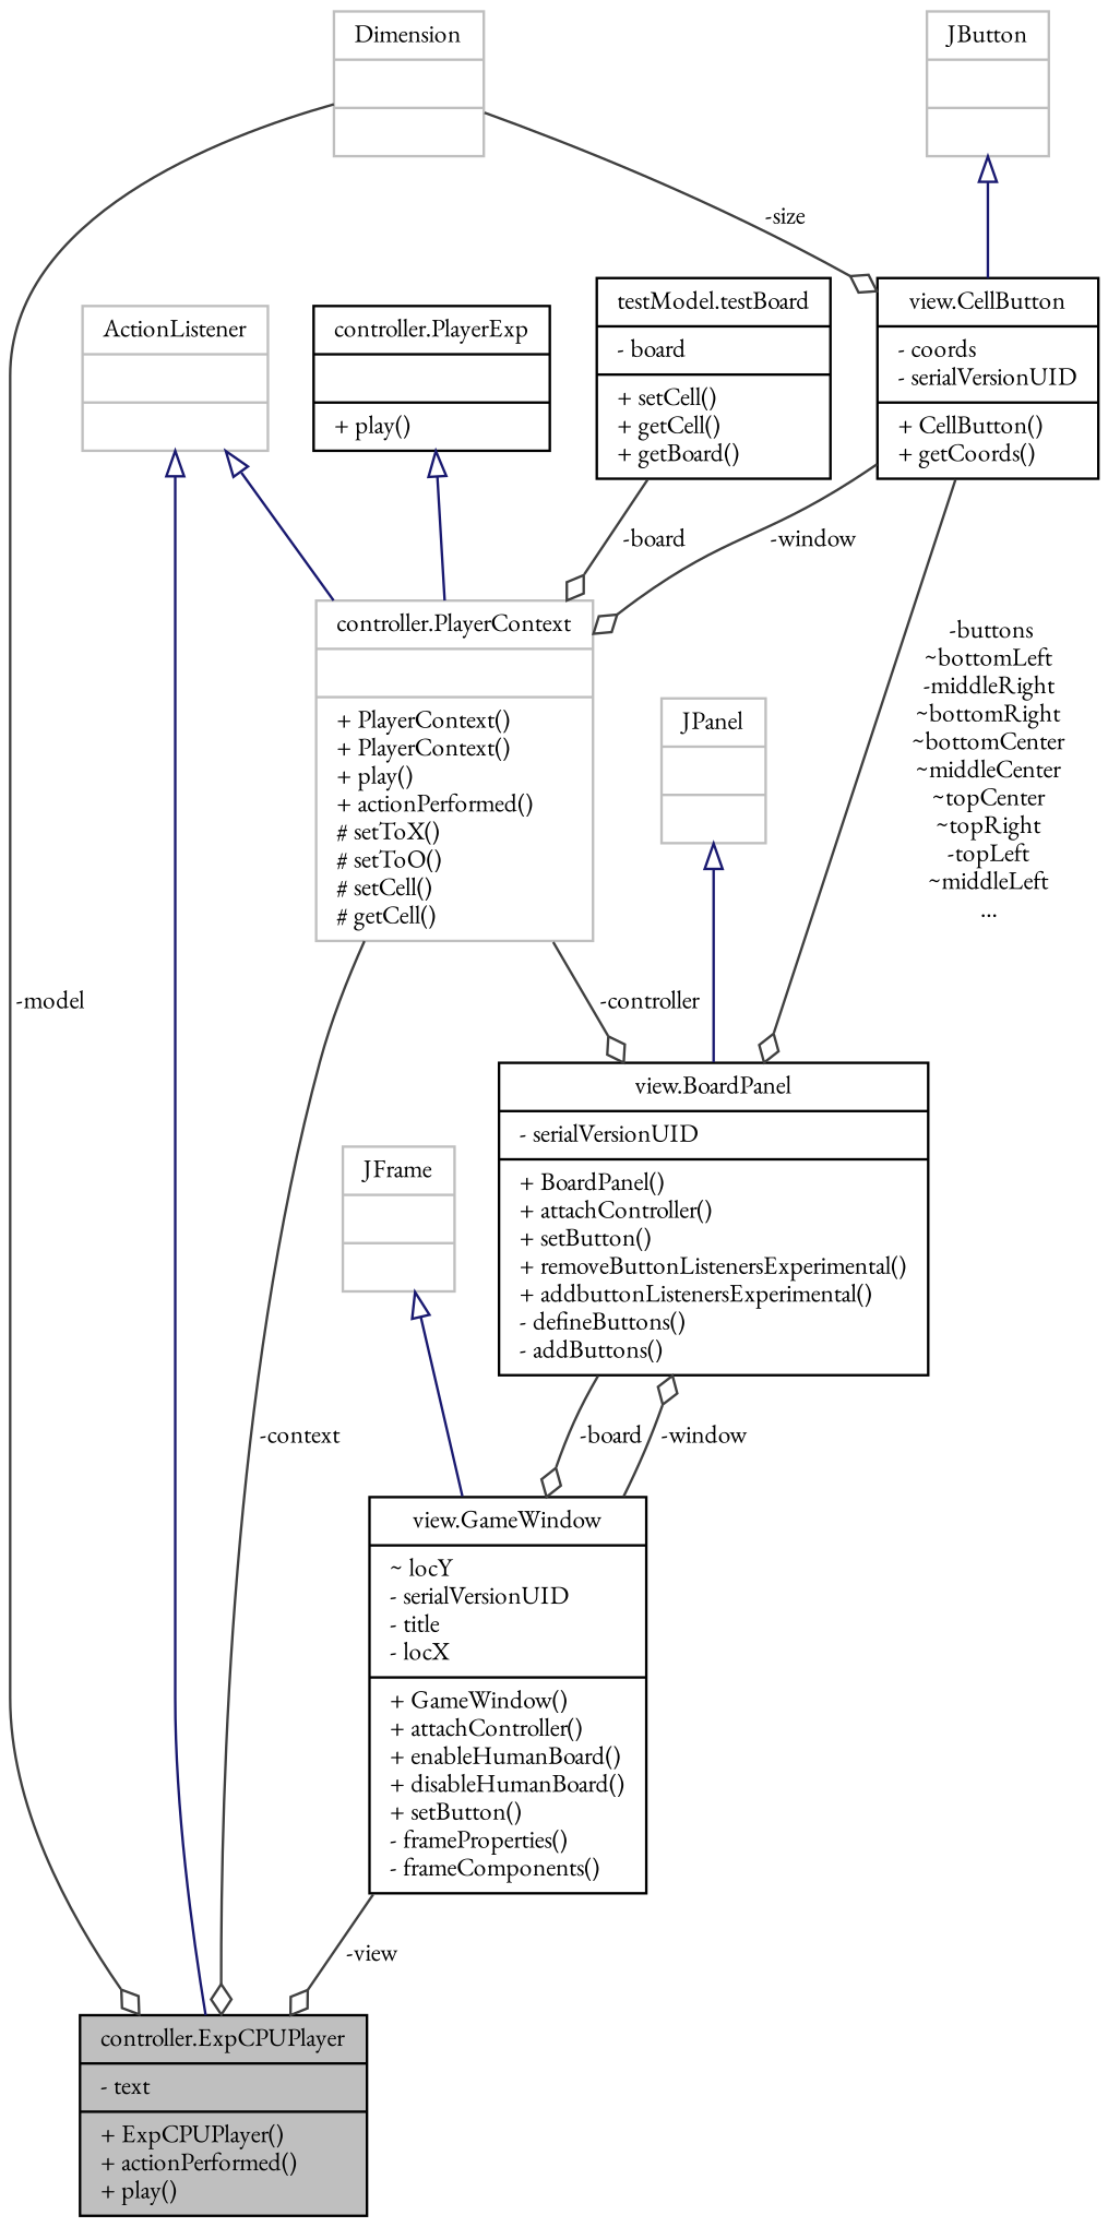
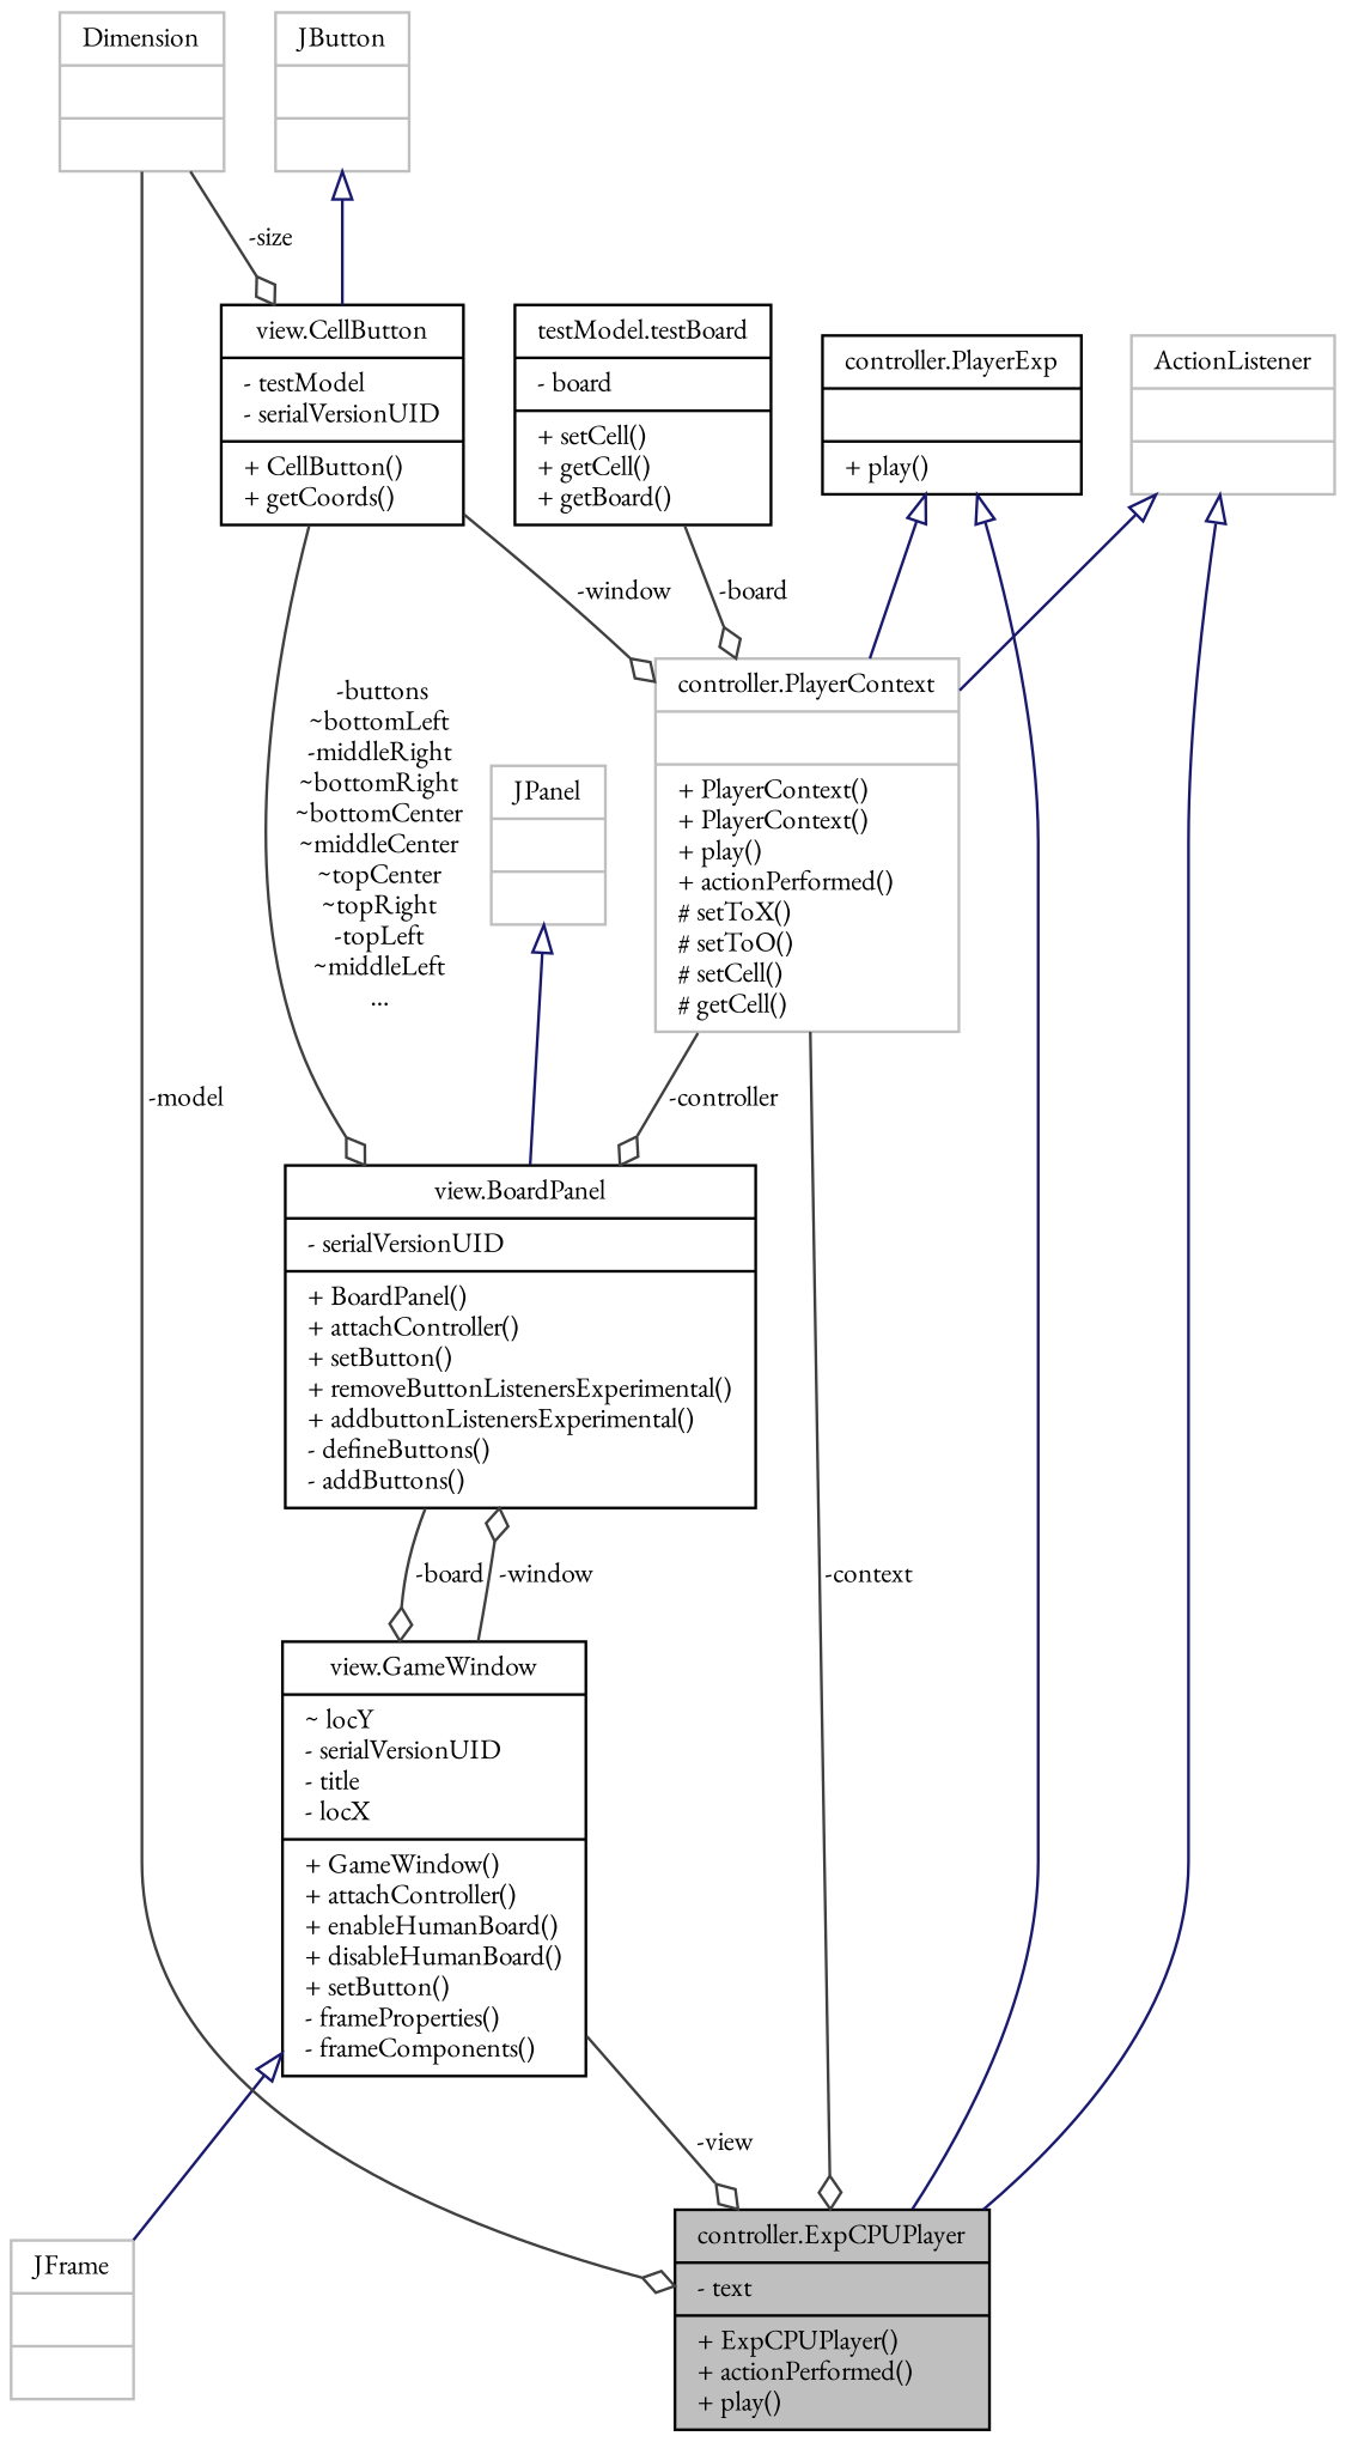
  digraph {
    fontname="EB Garamond"
    node [color=black fillcolor=white fontname="EB Garamond" fontsize=10 shape=record style=filled]
    edge [color=grey25 fontname="EB Garamond" fontsize=10 labelfontname=Helvetica labelfontsize=10 style=solid arrowhead=odiamond]
    n1 [fillcolor=grey75 fontcolor=black height=0.2 label="{controller.ExpCPUPlayer\n|- text\l|+ ExpCPUPlayer()\l+ actionPerformed()\l+ play()\l}" width=0.4]
    n2 [height=0.2 label="{controller.PlayerExp\n||+ play()\l}" width=0.4]
    n3 [color=grey75 height=0.2 label="{controller.PlayerContext\n||+ PlayerContext()\l+ PlayerContext()\l+ play()\l+ actionPerformed()\l# setToX()\l# setToO()\l# setCell()\l# getCell()\l}" width=0.4]
    n4 [height=0.2 label="{view.BoardPanel\n|- serialVersionUID\l|+ BoardPanel()\l+ attachController()\l+ setButton()\l+ removeButtonListenersExperimental()\l+ addbuttonListenersExperimental()\l- defineButtons()\l- addButtons()\l}" width=0.4]
    n5 [color=grey75 height=0.2 label="{ActionListener\n||}" width=0.4]
    n6 [height=0.2 label="{view.GameWindow\n|~ locY\l- serialVersionUID\l- title\l- locX\l|+ GameWindow()\l+ attachController()\l+ enableHumanBoard()\l+ disableHumanBoard()\l+ setButton()\l- frameProperties()\l- frameComponents()\l}" width=0.4]
-   n7 [height=0.2 label="{view.CellButton\n|- coords\l- serialVersionUID\l|+ CellButton()\l+ getCoords()\l}" width=0.4]
+   n7 [height=0.2 label="{view.CellButton\n|- testModel\l- serialVersionUID\l|+ CellButton()\l+ getCoords()\l}" width=0.4]
    n8 [color=grey75 height=0.2 label="{JButton\n||}" width=0.4]
    n9 [color=grey75 height=0.2 label="{Dimension\n||}" width=0.4]
    n10 [color=grey75 height=0.2 label="{JFrame\n||}" width=0.4]
    n11 [color=grey75 height=0.2 label="{JPanel\n||}" width=0.4]
    n12 [height=0.2 label="{testModel.testBoard\n|- board\l|+ setCell()\l+ getCell()\l+ getBoard()\l}" width=0.4]
+   n2 -> n1 [arrowtail=onormal color=midnightblue dir=back arrowhead=""]
    n2 -> n3 [arrowtail=onormal color=midnightblue dir=back arrowhead=""]
    n3 -> n1 [label=" -context"]
    n3 -> n4 [label=" -controller"]
    n4 -> n6 [label=" -board"]
    n5 -> n1 [arrowtail=onormal color=midnightblue dir=back arrowhead=""]
    n5 -> n3 [arrowtail=onormal color=midnightblue dir=back arrowhead=""]
    n6 -> n1 [label=" -view"]
    n6 -> n4 [label=" -window"]
    n7 -> n3 [label=" -window"]
    n7 -> n4 [label=" -buttons\n~bottomLeft\n-middleRight\n~bottomRight\n~bottomCenter\n~middleCenter\n~topCenter\n~topRight\n-topLeft\n~middleLeft\n..."]
    n8 -> n7 [arrowtail=onormal color=midnightblue dir=back arrowhead=""]
    n9 -> n1 [label=" -model"]
    n9 -> n7 [label=" -size"]
-   n10 -> n6 [arrowtail=onormal color=midnightblue dir=back arrowhead=""]
+   n6 -> n10 [arrowtail=onormal color=midnightblue dir=back arrowhead=""]
    n11 -> n4 [arrowtail=onormal color=midnightblue dir=back arrowhead=""]
    n12 -> n3 [label=" -board"]
  }
